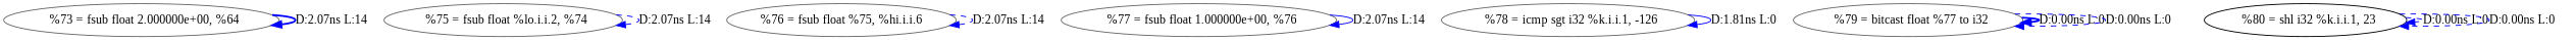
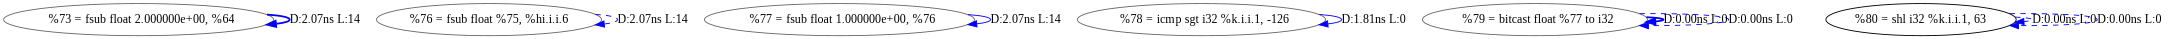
  digraph {
    fontname="Liberation Serif"
    node [color=gray40 fontname="Liberation Serif"]
    edge [color=blue fontname="Liberation Serif" style=dashed]
    n1 [label="  %73 = fsub float 2.000000e+00, %64"]
-   n2 [label="  %75 = fsub float %lo.i.i.2, %74"]
    n3 [label="%76 = fsub float %75, %hi.i.i.6"]
    n4 [label="  %77 = fsub float 1.000000e+00, %76"]
    n5 [label="  %78 = icmp sgt i32 %k.i.i.1, -126"]
    n6 [label="  %79 = bitcast float %77 to i32"]
-   n7 [color=black label="  %80 = shl i32 %k.i.i.1, 23"]
+   n7 [color=black label="%80 = shl i32 %k.i.i.1, 63"]
    n1 -> n1 [label="D:2.07ns L:14" style=bold]
-   n2 -> n2 [label="D:2.07ns L:14"]
    n3 -> n3 [label="D:2.07ns L:14"]
    n4 -> n4 [label="D:2.07ns L:14" style=solid]
    n5 -> n5 [label="D:1.81ns L:0" style=solid]
    n6 -> n6 [label="D:0.00ns L:0" style=bold]
    n6 -> n6 [label="D:0.00ns L:0"]
    n7 -> n7 [label="D:0.00ns L:0"]
    n7 -> n7 [label="D:0.00ns L:0"]
  }
